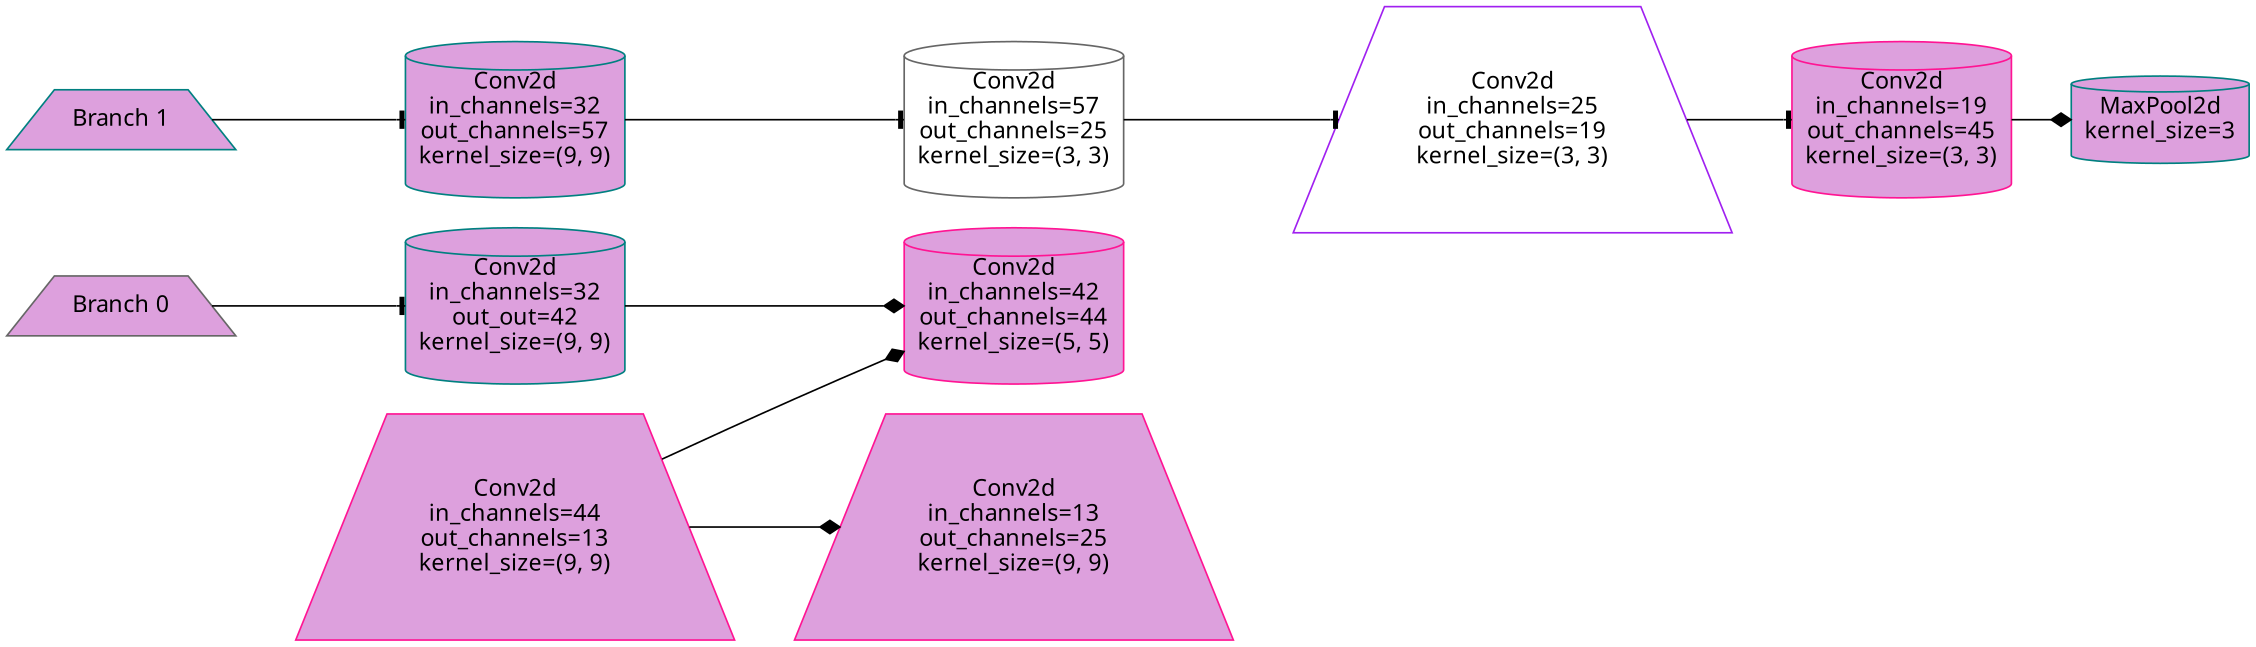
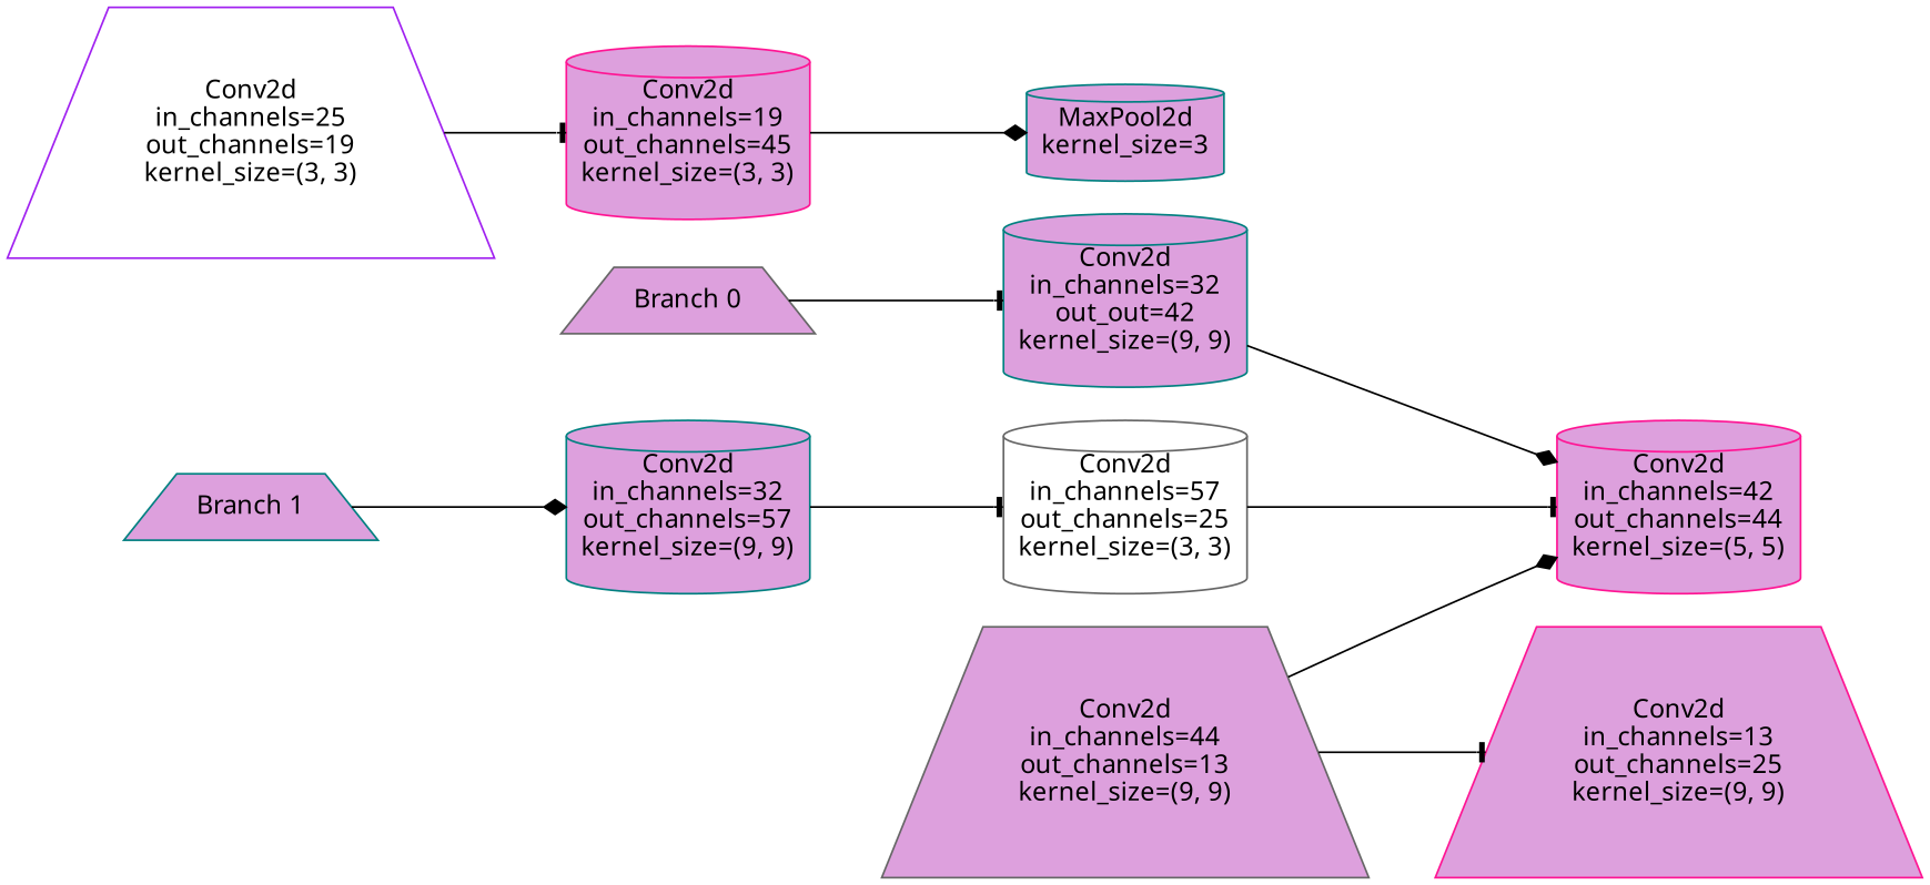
  digraph {
    fontname="Noto Sans"
    rankdir=LR
    node [color=teal fillcolor=plum fontname="Noto Sans" shape=cylinder style=filled]
    edge [arrowhead=tee fontname="Noto Sans"]
    n1 [color=gray40 label="Branch 0" shape=trapezium]
    n2 [label="Conv2d\nin_channels=32\nout_out=42\nkernel_size=(9, 9)"]
    n3 [label="Branch 1" shape=trapezium]
    n4 [label="Conv2d\nin_channels=32\nout_channels=57\nkernel_size=(9, 9)"]
    n5 [color=deeppink label="Conv2d\nin_channels=42\nout_channels=44\nkernel_size=(5, 5)"]
-   n6 [color=deeppink label="Conv2d\nin_channels=44\nout_channels=13\nkernel_size=(9, 9)" shape=trapezium]
+   n6 [color=gray40 label="Conv2d\nin_channels=44\nout_channels=13\nkernel_size=(9, 9)" shape=trapezium]
    n7 [color=deeppink label="Conv2d\nin_channels=13\nout_channels=25\nkernel_size=(9, 9)" shape=trapezium]
    n8 [color=gray40 fillcolor=white label="Conv2d\nin_channels=57\nout_channels=25\nkernel_size=(3, 3)"]
    n9 [color=purple fillcolor=white label="Conv2d\nin_channels=25\nout_channels=19\nkernel_size=(3, 3)" shape=trapezium]
    n10 [color=deeppink label="Conv2d\nin_channels=19\nout_channels=45\nkernel_size=(3, 3)"]
    n11 [label="MaxPool2d\nkernel_size=3"]
    n1 -> n2
    n2 -> n5 [arrowhead=diamond]
-   n3 -> n4
+   n3 -> n4 [arrowhead=diamond]
    n4 -> n8
    n6 -> n5 [arrowhead=diamond]
-   n6 -> n7 [arrowhead=diamond]
-   n8 -> n9
+   n6 -> n7
+   n8 -> n5
    n9 -> n10
    n10 -> n11 [arrowhead=diamond]
  }
